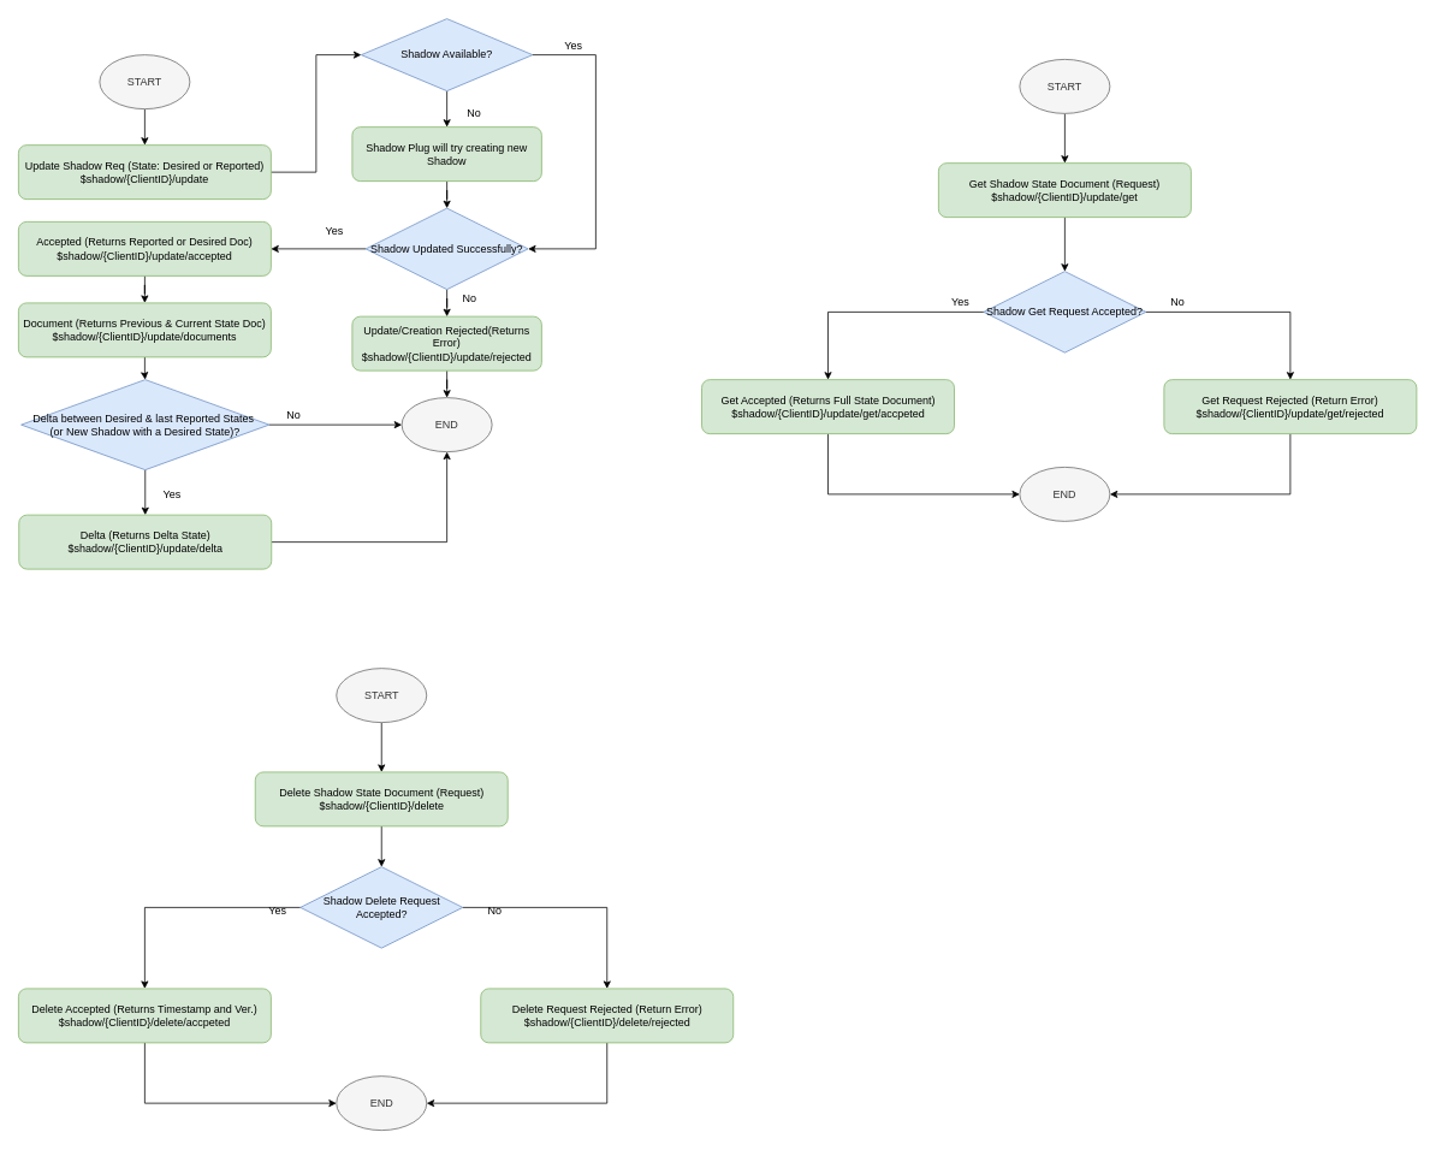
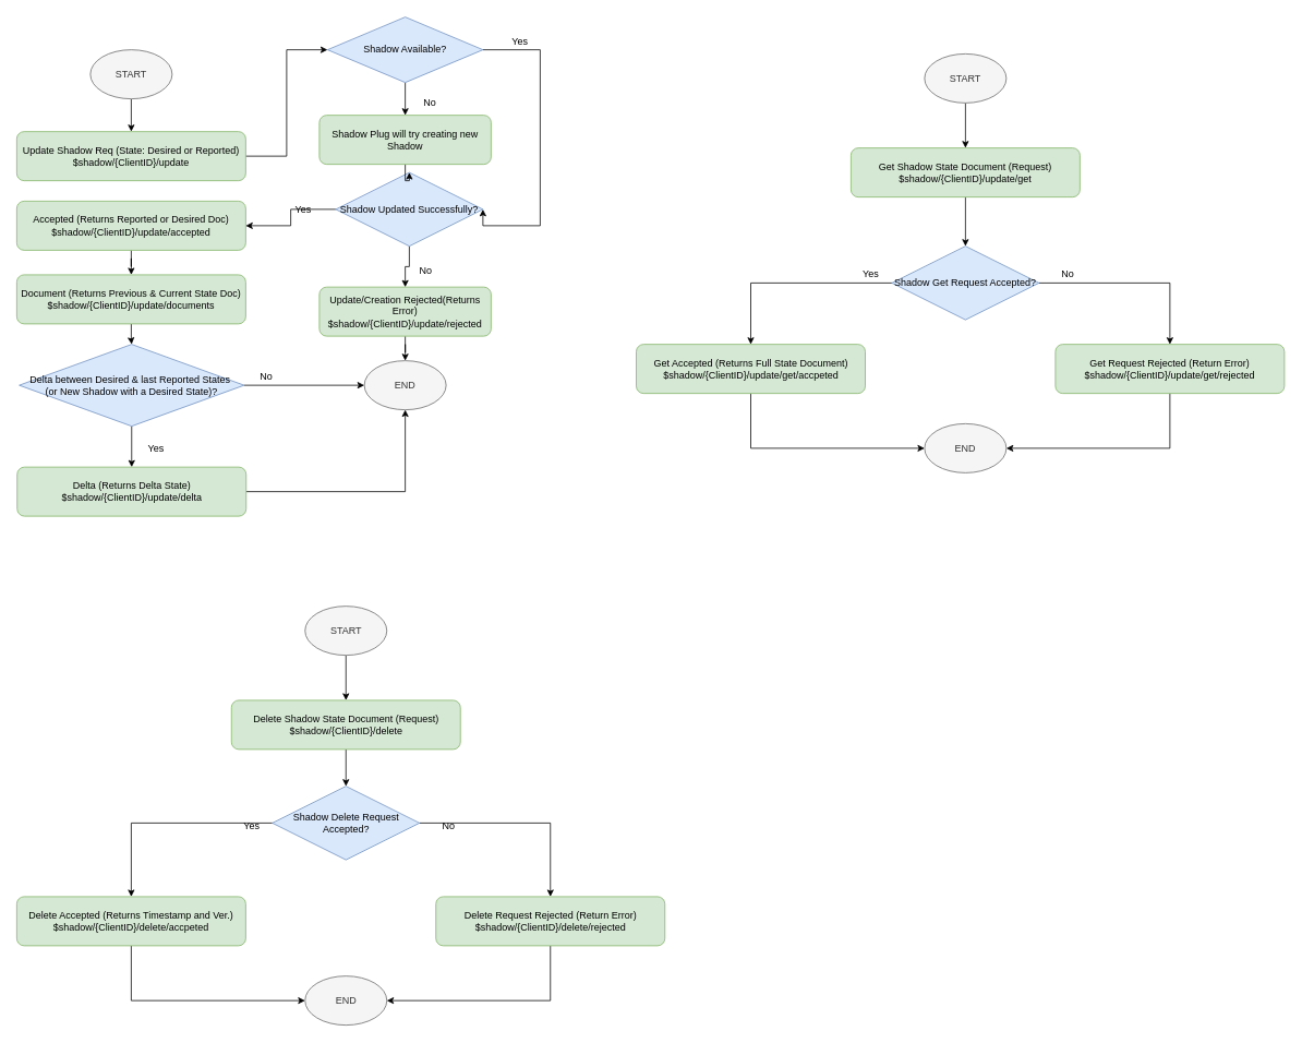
  <mxCell id="0" />
  <mxCell id="1" parent="0" />
  <mxCell id="2" style="edgeStyle=orthogonalEdgeStyle;rounded=0;orthogonalLoop=1;jettySize=auto;html=1;entryX=0.5;entryY=0;entryDx=0;entryDy=0;" edge="1" parent="1" source="3" target="5"><mxGeometry relative="1" as="geometry" /></mxCell>
  <mxCell id="3" value="START" style="ellipse;whiteSpace=wrap;html=1;fillColor=#f5f5f5;strokeColor=#666666;fontColor=#333333;" vertex="1" parent="1"><mxGeometry x="110" y="60" width="100" height="60" as="geometry" /></mxCell>
  <mxCell id="4" style="edgeStyle=orthogonalEdgeStyle;rounded=0;orthogonalLoop=1;jettySize=auto;html=1;entryX=0;entryY=0.5;entryDx=0;entryDy=0;" edge="1" parent="1" source="5" target="8"><mxGeometry relative="1" as="geometry" /></mxCell>
  <mxCell id="5" value="Update Shadow Req (State: Desired or Reported)&lt;br&gt;$shadow/{ClientID}/update" style="rounded=1;whiteSpace=wrap;html=1;fillColor=#d5e8d4;strokeColor=#82b366;" vertex="1" parent="1"><mxGeometry x="20" y="160" width="280" height="60" as="geometry" /></mxCell>
  <mxCell id="6" style="edgeStyle=orthogonalEdgeStyle;rounded=0;orthogonalLoop=1;jettySize=auto;html=1;entryX=0.5;entryY=0;entryDx=0;entryDy=0;" edge="1" parent="1" source="8" target="15"><mxGeometry relative="1" as="geometry" /></mxCell>
  <mxCell id="7" style="edgeStyle=orthogonalEdgeStyle;rounded=0;orthogonalLoop=1;jettySize=auto;html=1;entryX=1;entryY=0.5;entryDx=0;entryDy=0;exitX=1;exitY=0.5;exitDx=0;exitDy=0;" edge="1" parent="1" source="8" target="13"><mxGeometry relative="1" as="geometry"><mxPoint x="710" y="340" as="targetPoint" /><Array as="points"><mxPoint x="660" y="60" /><mxPoint x="660" y="275" /></Array></mxGeometry></mxCell>
  <mxCell id="8" value="Shadow Available?" style="rhombus;whiteSpace=wrap;html=1;fillColor=#dae8fc;strokeColor=#6c8ebf;" vertex="1" parent="1"><mxGeometry x="400" y="20" width="190" height="80" as="geometry" /></mxCell>
  <mxCell id="9" style="edgeStyle=orthogonalEdgeStyle;rounded=0;orthogonalLoop=1;jettySize=auto;html=1;entryX=0.5;entryY=0;entryDx=0;entryDy=0;" edge="1" parent="1" source="10" target="16"><mxGeometry relative="1" as="geometry" /></mxCell>
  <mxCell id="10" value="Update/Creation Rejected(Returns Error)&lt;br&gt;$shadow/{ClientID}/update/rejected" style="rounded=1;whiteSpace=wrap;html=1;fillColor=#d5e8d4;strokeColor=#82b366;" vertex="1" parent="1"><mxGeometry x="390" y="350" width="210" height="60" as="geometry" /></mxCell>
  <mxCell id="11" style="edgeStyle=orthogonalEdgeStyle;rounded=0;orthogonalLoop=1;jettySize=auto;html=1;entryX=0.5;entryY=0;entryDx=0;entryDy=0;" edge="1" parent="1" source="13" target="10"><mxGeometry relative="1" as="geometry" /></mxCell>
  <mxCell id="12" style="edgeStyle=orthogonalEdgeStyle;rounded=0;orthogonalLoop=1;jettySize=auto;html=1;entryX=1;entryY=0.5;entryDx=0;entryDy=0;" edge="1" parent="1" source="13" target="18"><mxGeometry relative="1" as="geometry" /></mxCell>
- <mxCell id="13" value="Shadow Updated Successfully?" style="rhombus;whiteSpace=wrap;html=1;fillColor=#dae8fc;strokeColor=#6c8ebf;" vertex="1" parent="1"><mxGeometry x="405" y="230" width="180" height="90" as="geometry" /></mxCell>
+ <mxCell id="13" value="Shadow Updated Successfully?" style="rhombus;whiteSpace=wrap;html=1;fillColor=#dae8fc;strokeColor=#6c8ebf;" vertex="1" parent="1"><mxGeometry x="410" y="210" width="180" height="90" as="geometry" /></mxCell>
  <mxCell id="14" style="edgeStyle=orthogonalEdgeStyle;rounded=0;orthogonalLoop=1;jettySize=auto;html=1;entryX=0.5;entryY=0;entryDx=0;entryDy=0;" edge="1" parent="1" source="15" target="13"><mxGeometry relative="1" as="geometry" /></mxCell>
  <mxCell id="15" value="Shadow Plug will try creating new Shadow" style="rounded=1;whiteSpace=wrap;html=1;fillColor=#d5e8d4;strokeColor=#82b366;" vertex="1" parent="1"><mxGeometry x="390" y="140" width="210" height="60" as="geometry" /></mxCell>
  <mxCell id="16" value="END" style="ellipse;whiteSpace=wrap;html=1;fillColor=#f5f5f5;strokeColor=#666666;fontColor=#333333;" vertex="1" parent="1"><mxGeometry x="445" y="440" width="100" height="60" as="geometry" /></mxCell>
  <mxCell id="17" style="edgeStyle=orthogonalEdgeStyle;rounded=0;orthogonalLoop=1;jettySize=auto;html=1;entryX=0.5;entryY=0;entryDx=0;entryDy=0;" edge="1" parent="1" source="18" target="20"><mxGeometry relative="1" as="geometry" /></mxCell>
  <mxCell id="18" value="Accepted (Returns Reported or Desired Doc)&lt;br&gt;$shadow/{ClientID}/update/accepted" style="rounded=1;whiteSpace=wrap;html=1;fillColor=#d5e8d4;strokeColor=#82b366;" vertex="1" parent="1"><mxGeometry x="20" y="245" width="280" height="60" as="geometry" /></mxCell>
  <mxCell id="19" style="edgeStyle=orthogonalEdgeStyle;rounded=0;orthogonalLoop=1;jettySize=auto;html=1;entryX=0.5;entryY=0;entryDx=0;entryDy=0;" edge="1" parent="1" source="20" target="23"><mxGeometry relative="1" as="geometry" /></mxCell>
  <mxCell id="20" value="Document (Returns Previous &amp;amp; Current State Doc)&lt;br&gt;$shadow/{ClientID}/update/documents" style="rounded=1;whiteSpace=wrap;html=1;fillColor=#d5e8d4;strokeColor=#82b366;" vertex="1" parent="1"><mxGeometry x="20" y="335" width="280" height="60" as="geometry" /></mxCell>
  <mxCell id="21" style="edgeStyle=orthogonalEdgeStyle;rounded=0;orthogonalLoop=1;jettySize=auto;html=1;entryX=0;entryY=0.5;entryDx=0;entryDy=0;" edge="1" parent="1" source="23" target="16"><mxGeometry relative="1" as="geometry" /></mxCell>
  <mxCell id="22" style="edgeStyle=orthogonalEdgeStyle;rounded=0;orthogonalLoop=1;jettySize=auto;html=1;exitX=0.5;exitY=1;exitDx=0;exitDy=0;entryX=0.5;entryY=0;entryDx=0;entryDy=0;" edge="1" parent="1" source="23" target="25"><mxGeometry relative="1" as="geometry" /></mxCell>
  <mxCell id="23" value="Delta between Desired &amp;amp; last Reported States&amp;nbsp;&lt;br&gt;(or New Shadow with a Desired State)?" style="rhombus;whiteSpace=wrap;html=1;fillColor=#dae8fc;strokeColor=#6c8ebf;" vertex="1" parent="1"><mxGeometry x="23" y="420" width="275" height="100" as="geometry" /></mxCell>
  <mxCell id="24" style="edgeStyle=orthogonalEdgeStyle;rounded=0;orthogonalLoop=1;jettySize=auto;html=1;entryX=0.5;entryY=1;entryDx=0;entryDy=0;" edge="1" parent="1" source="25" target="16"><mxGeometry relative="1" as="geometry" /></mxCell>
  <mxCell id="25" value="Delta (Returns Delta State)&lt;br&gt;$shadow/{ClientID}/update/delta" style="rounded=1;whiteSpace=wrap;html=1;fillColor=#d5e8d4;strokeColor=#82b366;" vertex="1" parent="1"><mxGeometry x="20.5" y="570" width="280" height="60" as="geometry" /></mxCell>
  <mxCell id="26" value="Yes" style="text;html=1;align=center;verticalAlign=middle;resizable=0;points=[];;autosize=1;" vertex="1" parent="1"><mxGeometry x="615" y="40" width="40" height="20" as="geometry" /></mxCell>
  <mxCell id="27" value="No" style="text;html=1;align=center;verticalAlign=middle;resizable=0;points=[];;autosize=1;" vertex="1" parent="1"><mxGeometry x="510" y="115" width="30" height="20" as="geometry" /></mxCell>
  <mxCell id="28" value="No" style="text;html=1;align=center;verticalAlign=middle;resizable=0;points=[];;autosize=1;" vertex="1" parent="1"><mxGeometry x="505" y="320" width="30" height="20" as="geometry" /></mxCell>
  <mxCell id="29" value="Yes" style="text;html=1;align=center;verticalAlign=middle;resizable=0;points=[];;autosize=1;" vertex="1" parent="1"><mxGeometry x="350" y="245" width="40" height="20" as="geometry" /></mxCell>
  <mxCell id="30" value="No" style="text;html=1;align=center;verticalAlign=middle;resizable=0;points=[];;autosize=1;" vertex="1" parent="1"><mxGeometry x="310" y="450" width="30" height="20" as="geometry" /></mxCell>
  <mxCell id="31" value="Yes" style="text;html=1;align=center;verticalAlign=middle;resizable=0;points=[];;autosize=1;" vertex="1" parent="1"><mxGeometry x="170" y="537" width="40" height="20" as="geometry" /></mxCell>
  <mxCell id="32" style="edgeStyle=orthogonalEdgeStyle;rounded=0;orthogonalLoop=1;jettySize=auto;html=1;entryX=0.5;entryY=0;entryDx=0;entryDy=0;" edge="1" parent="1" source="33" target="35"><mxGeometry relative="1" as="geometry" /></mxCell>
  <mxCell id="33" value="START" style="ellipse;whiteSpace=wrap;html=1;fillColor=#f5f5f5;strokeColor=#666666;fontColor=#333333;" vertex="1" parent="1"><mxGeometry x="1130" y="65" width="100" height="60" as="geometry" /></mxCell>
  <mxCell id="34" style="edgeStyle=orthogonalEdgeStyle;rounded=0;orthogonalLoop=1;jettySize=auto;html=1;entryX=0.5;entryY=0;entryDx=0;entryDy=0;" edge="1" parent="1" source="35" target="38"><mxGeometry relative="1" as="geometry" /></mxCell>
  <mxCell id="35" value="Get Shadow State Document (Request)&lt;br&gt;$shadow/{ClientID}/update/get" style="rounded=1;whiteSpace=wrap;html=1;fillColor=#d5e8d4;strokeColor=#82b366;" vertex="1" parent="1"><mxGeometry x="1040" y="180" width="280" height="60" as="geometry" /></mxCell>
  <mxCell id="36" style="edgeStyle=orthogonalEdgeStyle;rounded=0;orthogonalLoop=1;jettySize=auto;html=1;entryX=0.5;entryY=0;entryDx=0;entryDy=0;" edge="1" parent="1" source="38" target="43"><mxGeometry relative="1" as="geometry" /></mxCell>
  <mxCell id="37" style="edgeStyle=orthogonalEdgeStyle;rounded=0;orthogonalLoop=1;jettySize=auto;html=1;entryX=0.5;entryY=0;entryDx=0;entryDy=0;" edge="1" parent="1" source="38" target="41"><mxGeometry relative="1" as="geometry" /></mxCell>
  <mxCell id="38" value="Shadow Get Request Accepted?" style="rhombus;whiteSpace=wrap;html=1;fillColor=#dae8fc;strokeColor=#6c8ebf;" vertex="1" parent="1"><mxGeometry x="1090" y="300" width="180" height="90" as="geometry" /></mxCell>
  <mxCell id="39" value="END" style="ellipse;whiteSpace=wrap;html=1;fillColor=#f5f5f5;strokeColor=#666666;fontColor=#333333;" vertex="1" parent="1"><mxGeometry x="1130" y="517" width="100" height="60" as="geometry" /></mxCell>
  <mxCell id="40" style="edgeStyle=orthogonalEdgeStyle;rounded=0;orthogonalLoop=1;jettySize=auto;html=1;entryX=0;entryY=0.5;entryDx=0;entryDy=0;exitX=0.5;exitY=1;exitDx=0;exitDy=0;" edge="1" parent="1" source="41" target="39"><mxGeometry relative="1" as="geometry" /></mxCell>
  <mxCell id="41" value="Get Accepted (Returns Full State Document)&lt;br&gt;$shadow/{ClientID}/update/get/accpeted" style="rounded=1;whiteSpace=wrap;html=1;fillColor=#d5e8d4;strokeColor=#82b366;" vertex="1" parent="1"><mxGeometry x="777.5" y="420" width="280" height="60" as="geometry" /></mxCell>
  <mxCell id="42" style="edgeStyle=orthogonalEdgeStyle;rounded=0;orthogonalLoop=1;jettySize=auto;html=1;entryX=1;entryY=0.5;entryDx=0;entryDy=0;exitX=0.5;exitY=1;exitDx=0;exitDy=0;" edge="1" parent="1" source="43" target="39"><mxGeometry relative="1" as="geometry" /></mxCell>
  <mxCell id="43" value="Get Request Rejected (Return Error)&lt;br&gt;$shadow/{ClientID}/update/get/rejected" style="rounded=1;whiteSpace=wrap;html=1;fillColor=#d5e8d4;strokeColor=#82b366;" vertex="1" parent="1"><mxGeometry x="1290" y="420" width="280" height="60" as="geometry" /></mxCell>
  <mxCell id="44" value="Yes" style="text;html=1;align=center;verticalAlign=middle;resizable=0;points=[];;autosize=1;" vertex="1" parent="1"><mxGeometry x="1044" y="324" width="40" height="20" as="geometry" /></mxCell>
  <mxCell id="45" value="No" style="text;html=1;align=center;verticalAlign=middle;resizable=0;points=[];;autosize=1;" vertex="1" parent="1"><mxGeometry x="1290" y="324" width="30" height="20" as="geometry" /></mxCell>
  <mxCell id="46" style="edgeStyle=orthogonalEdgeStyle;rounded=0;orthogonalLoop=1;jettySize=auto;html=1;entryX=0.5;entryY=0;entryDx=0;entryDy=0;" edge="1" parent="1" source="47" target="49"><mxGeometry relative="1" as="geometry" /></mxCell>
  <mxCell id="47" value="START" style="ellipse;whiteSpace=wrap;html=1;fillColor=#f5f5f5;strokeColor=#666666;fontColor=#333333;" vertex="1" parent="1"><mxGeometry x="372.5" y="740" width="100" height="60" as="geometry" /></mxCell>
  <mxCell id="48" style="edgeStyle=orthogonalEdgeStyle;rounded=0;orthogonalLoop=1;jettySize=auto;html=1;entryX=0.5;entryY=0;entryDx=0;entryDy=0;" edge="1" parent="1" source="49" target="52"><mxGeometry relative="1" as="geometry" /></mxCell>
  <mxCell id="49" value="Delete Shadow State Document (Request)&lt;br&gt;$shadow/{ClientID}/delete" style="rounded=1;whiteSpace=wrap;html=1;fillColor=#d5e8d4;strokeColor=#82b366;" vertex="1" parent="1"><mxGeometry x="282.5" y="855" width="280" height="60" as="geometry" /></mxCell>
  <mxCell id="50" style="edgeStyle=orthogonalEdgeStyle;rounded=0;orthogonalLoop=1;jettySize=auto;html=1;entryX=0.5;entryY=0;entryDx=0;entryDy=0;" edge="1" parent="1" source="52" target="57"><mxGeometry relative="1" as="geometry" /></mxCell>
  <mxCell id="51" style="edgeStyle=orthogonalEdgeStyle;rounded=0;orthogonalLoop=1;jettySize=auto;html=1;entryX=0.5;entryY=0;entryDx=0;entryDy=0;" edge="1" parent="1" source="52" target="55"><mxGeometry relative="1" as="geometry" /></mxCell>
  <mxCell id="52" value="Shadow Delete Request Accepted?" style="rhombus;whiteSpace=wrap;html=1;fillColor=#dae8fc;strokeColor=#6c8ebf;" vertex="1" parent="1"><mxGeometry x="332.5" y="960" width="180" height="90" as="geometry" /></mxCell>
  <mxCell id="53" value="END" style="ellipse;whiteSpace=wrap;html=1;fillColor=#f5f5f5;strokeColor=#666666;fontColor=#333333;" vertex="1" parent="1"><mxGeometry x="372.5" y="1192" width="100" height="60" as="geometry" /></mxCell>
  <mxCell id="54" style="edgeStyle=orthogonalEdgeStyle;rounded=0;orthogonalLoop=1;jettySize=auto;html=1;entryX=0;entryY=0.5;entryDx=0;entryDy=0;exitX=0.5;exitY=1;exitDx=0;exitDy=0;" edge="1" parent="1" source="55" target="53"><mxGeometry relative="1" as="geometry" /></mxCell>
  <mxCell id="55" value="Delete Accepted (Returns Timestamp and Ver.)&lt;br&gt;$shadow/{ClientID}/delete/accpeted" style="rounded=1;whiteSpace=wrap;html=1;fillColor=#d5e8d4;strokeColor=#82b366;" vertex="1" parent="1"><mxGeometry x="20" y="1095" width="280" height="60" as="geometry" /></mxCell>
  <mxCell id="56" style="edgeStyle=orthogonalEdgeStyle;rounded=0;orthogonalLoop=1;jettySize=auto;html=1;entryX=1;entryY=0.5;entryDx=0;entryDy=0;exitX=0.5;exitY=1;exitDx=0;exitDy=0;" edge="1" parent="1" source="57" target="53"><mxGeometry relative="1" as="geometry" /></mxCell>
  <mxCell id="57" value="Delete Request Rejected (Return Error)&lt;br&gt;$shadow/{ClientID}/delete/rejected" style="rounded=1;whiteSpace=wrap;html=1;fillColor=#d5e8d4;strokeColor=#82b366;" vertex="1" parent="1"><mxGeometry x="532.5" y="1095" width="280" height="60" as="geometry" /></mxCell>
  <mxCell id="58" value="Yes" style="text;html=1;align=center;verticalAlign=middle;resizable=0;points=[];;autosize=1;" vertex="1" parent="1"><mxGeometry x="286.5" y="999" width="40" height="20" as="geometry" /></mxCell>
  <mxCell id="59" value="No" style="text;html=1;align=center;verticalAlign=middle;resizable=0;points=[];;autosize=1;" vertex="1" parent="1"><mxGeometry x="532.5" y="999" width="30" height="20" as="geometry" /></mxCell>
